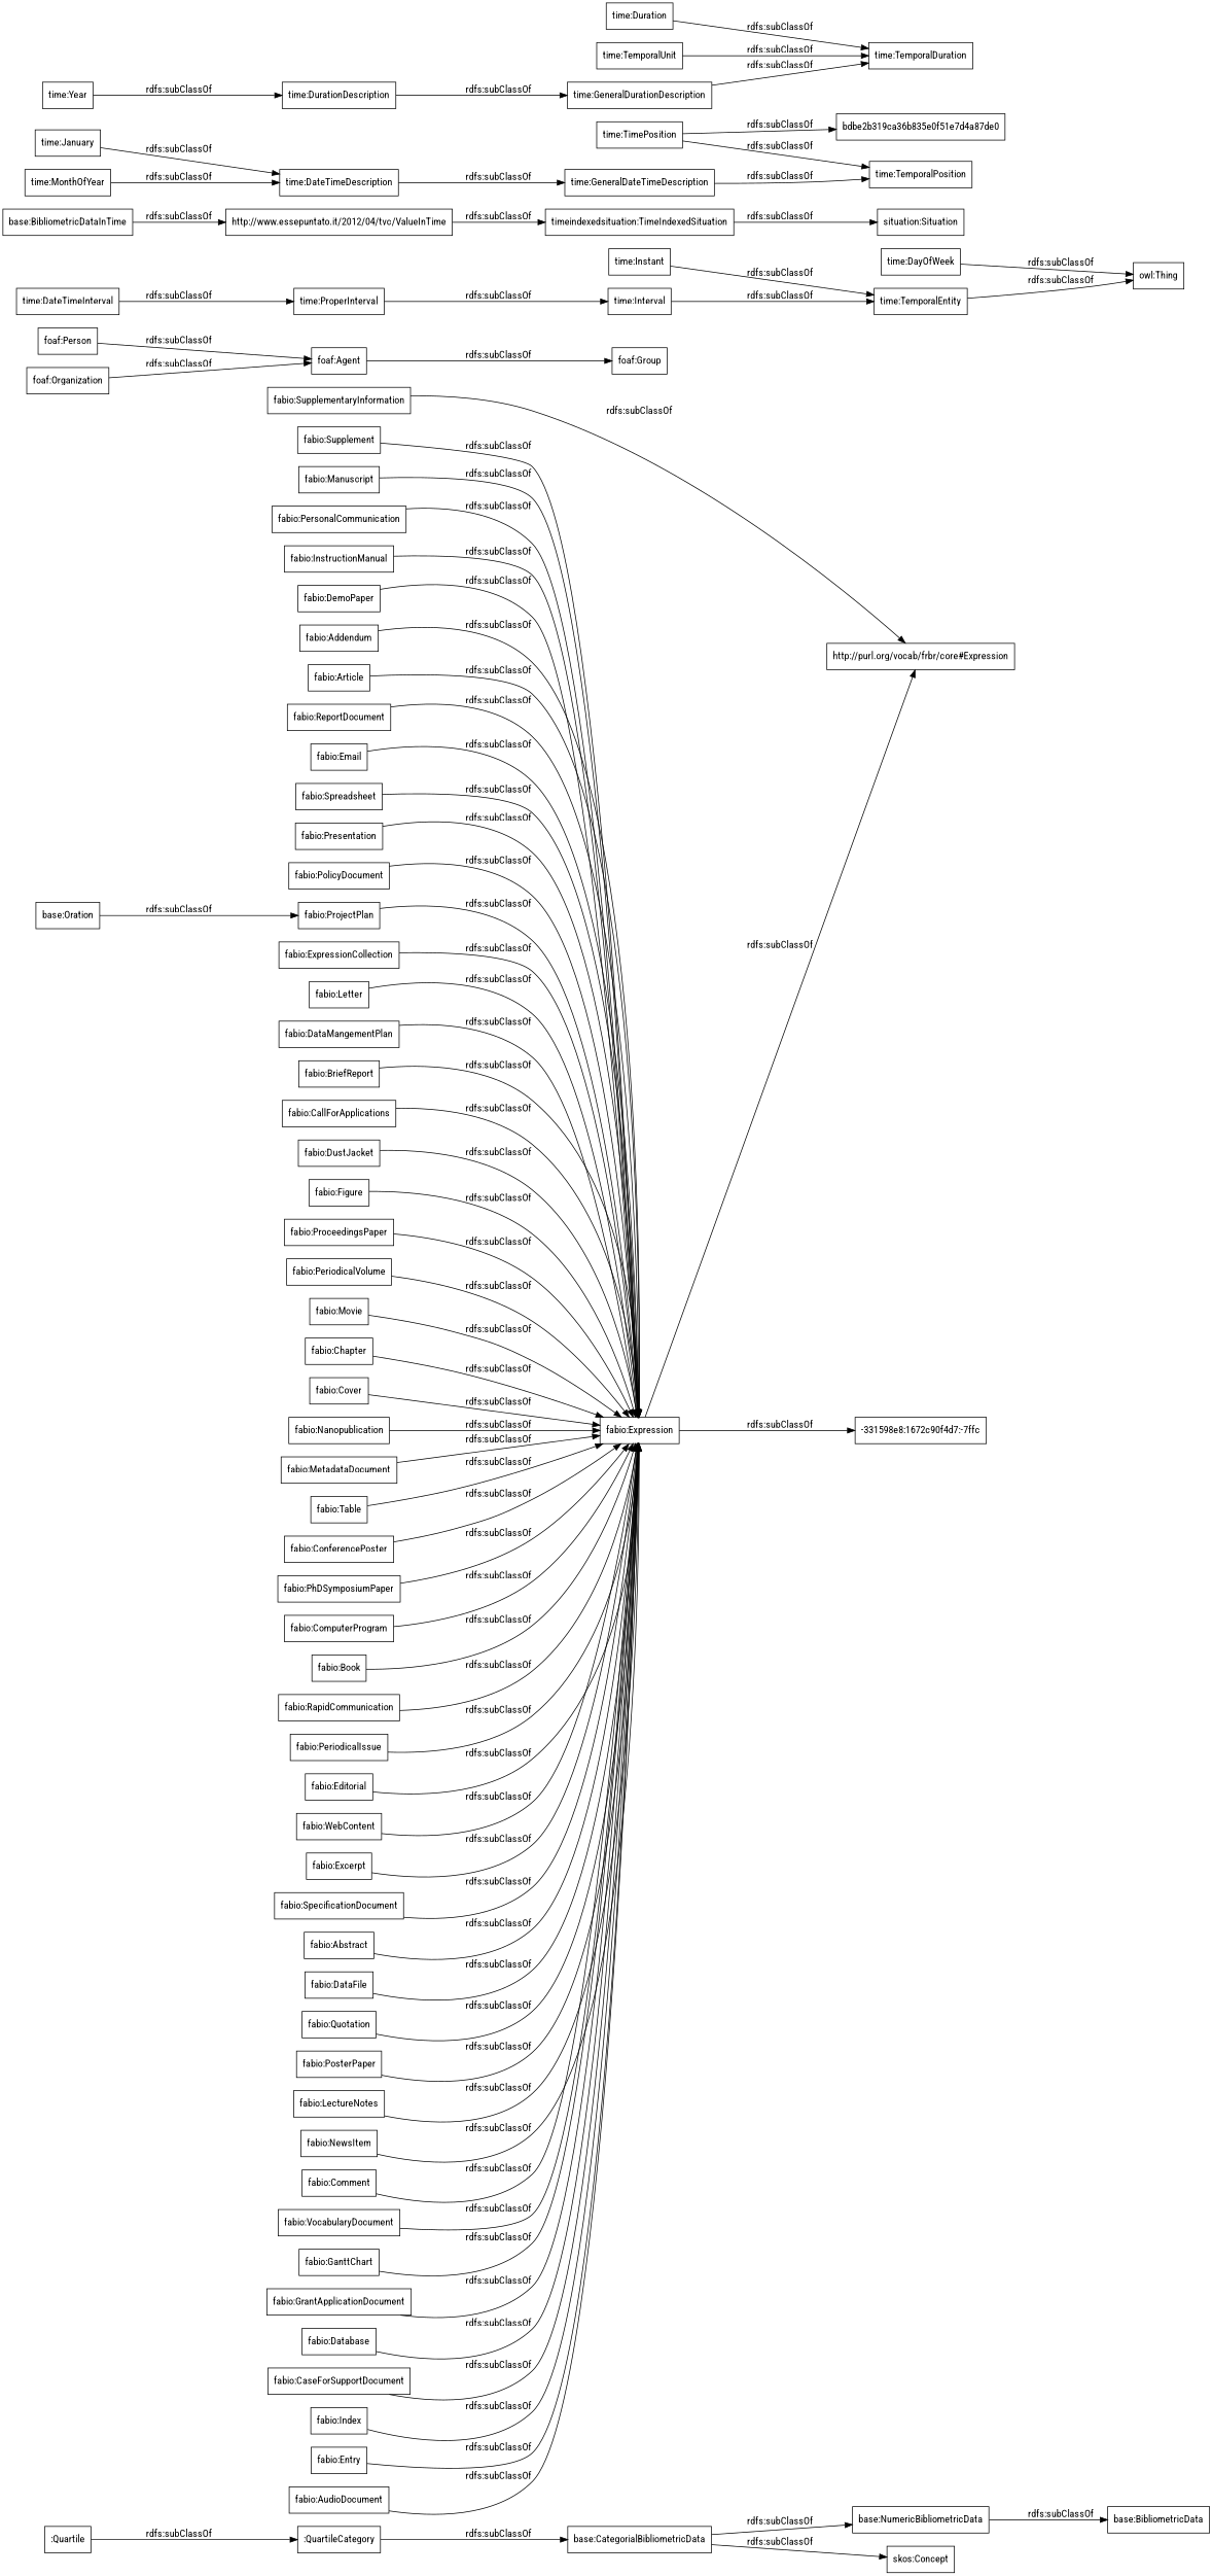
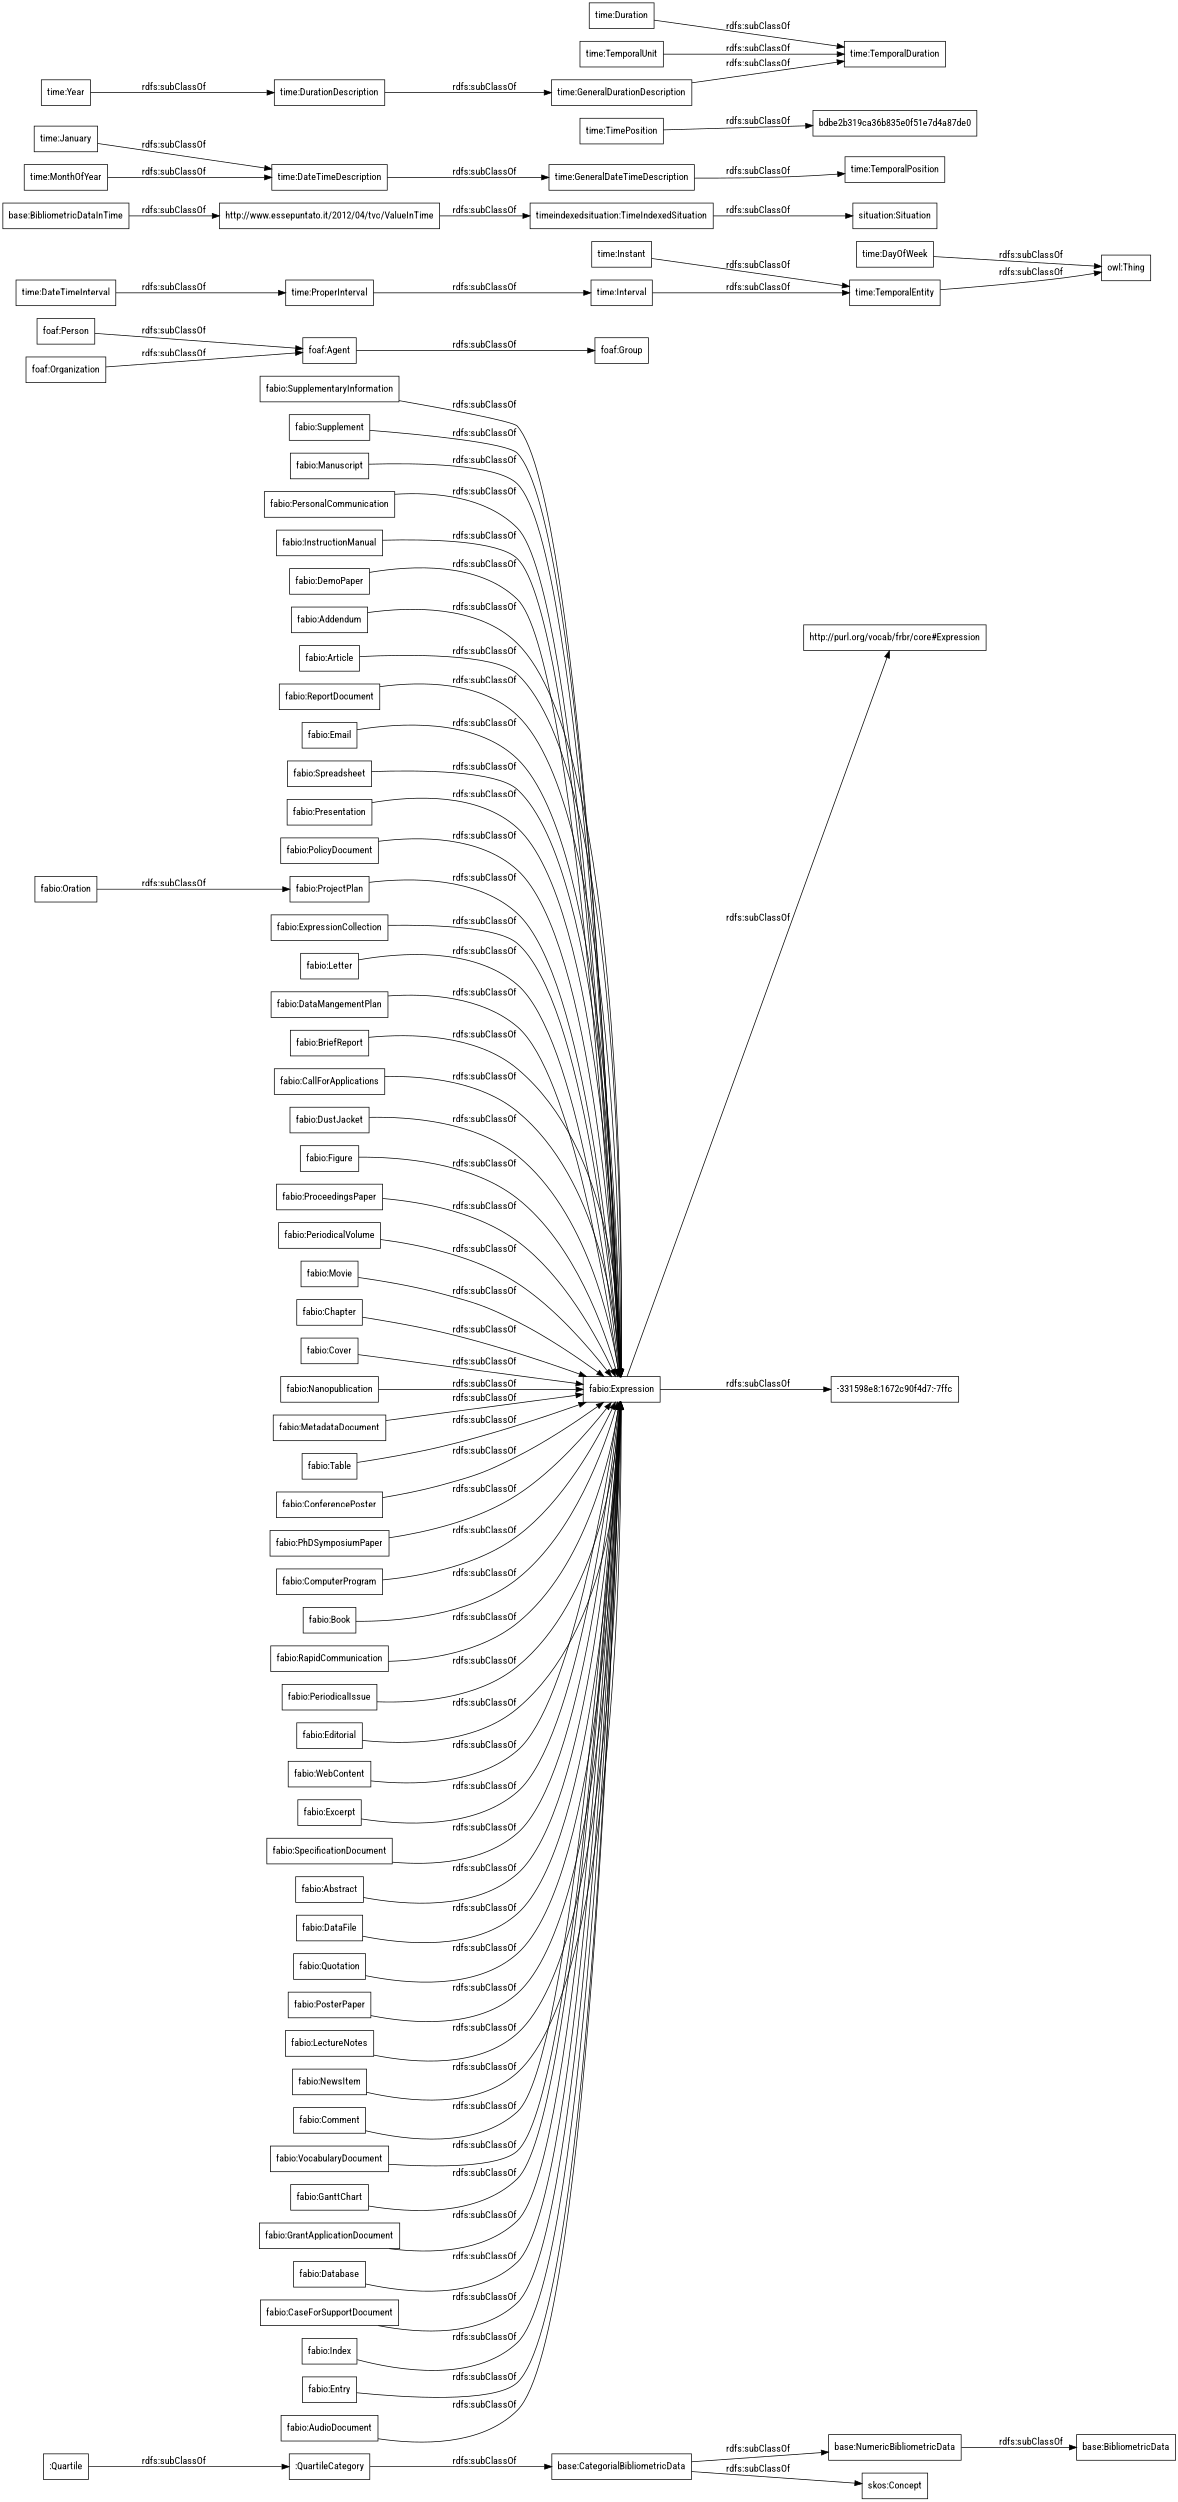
  digraph {
    fontname="Roboto Condensed"
    rankdir=LR
    node [color=black fontname="Roboto Condensed" shape=rectangle]
    edge [fontname="Roboto Condensed"]
    ":Quartile"
    ":QuartileCategory"
    "base:CategorialBibliometricData"
    "fabio:Supplement"
    "fabio:Expression"
    "http://purl.org/vocab/frbr/core#Expression"
    "-331598e8:1672c90f4d7:-7ffc"
    "fabio:PersonalCommunication"
    "fabio:InstructionManual"
    "fabio:DemoPaper"
    "fabio:Addendum"
    "fabio:SupplementaryInformation"
    "fabio:Article"
    "fabio:ReportDocument"
    "fabio:Email"
    "fabio:Spreadsheet"
    "fabio:Presentation"
    "fabio:PolicyDocument"
-   "fabio:Oration" [label="base:Oration"]
+   "fabio:Oration"
    "fabio:ProjectPlan"
    "foaf:Agent"
    "foaf:Group"
    "fabio:ExpressionCollection"
    "fabio:Letter"
    "fabio:DataMangementPlan"
    "fabio:BriefReport"
    "fabio:CallForApplications"
    "fabio:DustJacket"
    "foaf:Person"
    "fabio:Figure"
    "fabio:ProceedingsPaper"
    "fabio:PeriodicalVolume"
    "fabio:Movie"
    "fabio:Chapter"
    "fabio:Cover"
    "fabio:Nanopublication"
    "fabio:MetadataDocument"
    "fabio:Table"
    "fabio:ConferencePoster"
    "fabio:PhDSymposiumPaper"
    "base:NumericBibliometricData"
    "skos:Concept"
    "fabio:ComputerProgram"
    "foaf:Organization"
    "fabio:Book"
    "fabio:RapidCommunication"
    "fabio:PeriodicalIssue"
    "fabio:Editorial"
    "fabio:WebContent"
    "fabio:Excerpt"
    "fabio:SpecificationDocument"
    "fabio:Abstract"
    "fabio:DataFile"
    "fabio:Quotation"
    "fabio:PosterPaper"
    "fabio:LectureNotes"
    "fabio:NewsItem"
    "fabio:Comment"
    "fabio:VocabularyDocument"
    "fabio:GanttChart"
    "fabio:GrantApplicationDocument"
    "fabio:Database"
    "fabio:CaseForSupportDocument"
    "fabio:Index"
    "fabio:Entry"
    "fabio:AudioDocument"
    "fabio:Manuscript"
    "base:BibliometricData"
    "time:Interval"
    "time:TemporalEntity"
    "owl:Thing"
    "http://www.essepuntato.it/2012/04/tvc/ValueInTime"
    "timeindexedsituation:TimeIndexedSituation"
    "situation:Situation"
    "base:BibliometricDataInTime"
    "time:GeneralDateTimeDescription"
    "time:TemporalPosition"
    "time:DateTimeInterval"
    "time:ProperInterval"
    "time:DurationDescription"
    "time:GeneralDurationDescription"
    "time:TemporalDuration"
    "time:Duration"
    "time:January"
    "time:DateTimeDescription"
    "time:TimePosition"
    bdbe2b319ca36b835e0f51e7d4a87de0
    "time:Year"
    "time:MonthOfYear"
    "time:TemporalUnit"
    "time:Instant"
    "time:DayOfWeek"
    ":Quartile" -> ":QuartileCategory" [label="rdfs:subClassOf"]
    ":QuartileCategory" -> "base:CategorialBibliometricData" [label="rdfs:subClassOf"]
    "base:CategorialBibliometricData" -> "base:NumericBibliometricData" [label="rdfs:subClassOf"]
    "base:CategorialBibliometricData" -> "skos:Concept" [label="rdfs:subClassOf"]
    "fabio:Supplement" -> "fabio:Expression" [label="rdfs:subClassOf"]
    "fabio:Expression" -> "http://purl.org/vocab/frbr/core#Expression" [label="rdfs:subClassOf"]
    "fabio:Expression" -> "-331598e8:1672c90f4d7:-7ffc" [label="rdfs:subClassOf"]
    "fabio:PersonalCommunication" -> "fabio:Expression" [label="rdfs:subClassOf"]
    "fabio:InstructionManual" -> "fabio:Expression" [label="rdfs:subClassOf"]
    "fabio:DemoPaper" -> "fabio:Expression" [label="rdfs:subClassOf"]
    "fabio:Addendum" -> "fabio:Expression" [label="rdfs:subClassOf"]
-   "fabio:SupplementaryInformation" -> "http://purl.org/vocab/frbr/core#Expression" [label="rdfs:subClassOf"]
+   "fabio:SupplementaryInformation" -> "fabio:Expression" [label="rdfs:subClassOf"]
    "fabio:Article" -> "fabio:Expression" [label="rdfs:subClassOf"]
    "fabio:ReportDocument" -> "fabio:Expression" [label="rdfs:subClassOf"]
    "fabio:Email" -> "fabio:Expression" [label="rdfs:subClassOf"]
    "fabio:Spreadsheet" -> "fabio:Expression" [label="rdfs:subClassOf"]
    "fabio:Presentation" -> "fabio:Expression" [label="rdfs:subClassOf"]
    "fabio:PolicyDocument" -> "fabio:Expression" [label="rdfs:subClassOf"]
    "fabio:Oration" -> "fabio:ProjectPlan" [label="rdfs:subClassOf"]
    "fabio:ProjectPlan" -> "fabio:Expression" [label="rdfs:subClassOf"]
    "foaf:Agent" -> "foaf:Group" [label="rdfs:subClassOf"]
    "fabio:ExpressionCollection" -> "fabio:Expression" [label="rdfs:subClassOf"]
    "fabio:Letter" -> "fabio:Expression" [label="rdfs:subClassOf"]
    "fabio:DataMangementPlan" -> "fabio:Expression" [label="rdfs:subClassOf"]
    "fabio:BriefReport" -> "fabio:Expression" [label="rdfs:subClassOf"]
    "fabio:CallForApplications" -> "fabio:Expression" [label="rdfs:subClassOf"]
    "fabio:DustJacket" -> "fabio:Expression" [label="rdfs:subClassOf"]
    "foaf:Person" -> "foaf:Agent" [label="rdfs:subClassOf"]
    "fabio:Figure" -> "fabio:Expression" [label="rdfs:subClassOf"]
    "fabio:ProceedingsPaper" -> "fabio:Expression" [label="rdfs:subClassOf"]
    "fabio:PeriodicalVolume" -> "fabio:Expression" [label="rdfs:subClassOf"]
    "fabio:Movie" -> "fabio:Expression" [label="rdfs:subClassOf"]
    "fabio:Chapter" -> "fabio:Expression" [label="rdfs:subClassOf"]
    "fabio:Cover" -> "fabio:Expression" [label="rdfs:subClassOf"]
    "fabio:Nanopublication" -> "fabio:Expression" [label="rdfs:subClassOf"]
    "fabio:MetadataDocument" -> "fabio:Expression" [label="rdfs:subClassOf"]
    "fabio:Table" -> "fabio:Expression" [label="rdfs:subClassOf"]
    "fabio:ConferencePoster" -> "fabio:Expression" [label="rdfs:subClassOf"]
    "fabio:PhDSymposiumPaper" -> "fabio:Expression" [label="rdfs:subClassOf"]
    "base:NumericBibliometricData" -> "base:BibliometricData" [label="rdfs:subClassOf"]
    "fabio:ComputerProgram" -> "fabio:Expression" [label="rdfs:subClassOf"]
    "foaf:Organization" -> "foaf:Agent" [label="rdfs:subClassOf"]
    "fabio:Book" -> "fabio:Expression" [label="rdfs:subClassOf"]
    "fabio:RapidCommunication" -> "fabio:Expression" [label="rdfs:subClassOf"]
    "fabio:PeriodicalIssue" -> "fabio:Expression" [label="rdfs:subClassOf"]
    "fabio:Editorial" -> "fabio:Expression" [label="rdfs:subClassOf"]
    "fabio:WebContent" -> "fabio:Expression" [label="rdfs:subClassOf"]
    "fabio:Excerpt" -> "fabio:Expression" [label="rdfs:subClassOf"]
    "fabio:SpecificationDocument" -> "fabio:Expression" [label="rdfs:subClassOf"]
    "fabio:Abstract" -> "fabio:Expression" [label="rdfs:subClassOf"]
    "fabio:DataFile" -> "fabio:Expression" [label="rdfs:subClassOf"]
    "fabio:Quotation" -> "fabio:Expression" [label="rdfs:subClassOf"]
    "fabio:PosterPaper" -> "fabio:Expression" [label="rdfs:subClassOf"]
    "fabio:LectureNotes" -> "fabio:Expression" [label="rdfs:subClassOf"]
    "fabio:NewsItem" -> "fabio:Expression" [label="rdfs:subClassOf"]
    "fabio:Comment" -> "fabio:Expression" [label="rdfs:subClassOf"]
    "fabio:VocabularyDocument" -> "fabio:Expression" [label="rdfs:subClassOf"]
    "fabio:GanttChart" -> "fabio:Expression" [label="rdfs:subClassOf"]
    "fabio:GrantApplicationDocument" -> "fabio:Expression" [label="rdfs:subClassOf"]
    "fabio:Database" -> "fabio:Expression" [label="rdfs:subClassOf"]
    "fabio:CaseForSupportDocument" -> "fabio:Expression" [label="rdfs:subClassOf"]
    "fabio:Index" -> "fabio:Expression" [label="rdfs:subClassOf"]
    "fabio:Entry" -> "fabio:Expression" [label="rdfs:subClassOf"]
    "fabio:AudioDocument" -> "fabio:Expression" [label="rdfs:subClassOf"]
    "fabio:Manuscript" -> "fabio:Expression" [label="rdfs:subClassOf"]
    "time:Interval" -> "time:TemporalEntity" [label="rdfs:subClassOf"]
    "time:TemporalEntity" -> "owl:Thing" [label="rdfs:subClassOf"]
    "http://www.essepuntato.it/2012/04/tvc/ValueInTime" -> "timeindexedsituation:TimeIndexedSituation" [label="rdfs:subClassOf"]
    "timeindexedsituation:TimeIndexedSituation" -> "situation:Situation" [label="rdfs:subClassOf"]
    "base:BibliometricDataInTime" -> "http://www.essepuntato.it/2012/04/tvc/ValueInTime" [label="rdfs:subClassOf"]
    "time:GeneralDateTimeDescription" -> "time:TemporalPosition" [label="rdfs:subClassOf"]
    "time:DateTimeInterval" -> "time:ProperInterval" [label="rdfs:subClassOf"]
    "time:ProperInterval" -> "time:Interval" [label="rdfs:subClassOf"]
    "time:DurationDescription" -> "time:GeneralDurationDescription" [label="rdfs:subClassOf"]
    "time:GeneralDurationDescription" -> "time:TemporalDuration" [label="rdfs:subClassOf"]
    "time:Duration" -> "time:TemporalDuration" [label="rdfs:subClassOf"]
    "time:January" -> "time:DateTimeDescription" [label="rdfs:subClassOf"]
    "time:DateTimeDescription" -> "time:GeneralDateTimeDescription" [label="rdfs:subClassOf"]
-   "time:TimePosition" -> "time:TemporalPosition" [label="rdfs:subClassOf"]
    "time:TimePosition" -> bdbe2b319ca36b835e0f51e7d4a87de0 [label="rdfs:subClassOf"]
    "time:Year" -> "time:DurationDescription" [label="rdfs:subClassOf"]
    "time:MonthOfYear" -> "time:DateTimeDescription" [label="rdfs:subClassOf"]
    "time:TemporalUnit" -> "time:TemporalDuration" [label="rdfs:subClassOf"]
    "time:Instant" -> "time:TemporalEntity" [label="rdfs:subClassOf"]
    "time:DayOfWeek" -> "owl:Thing" [label="rdfs:subClassOf"]
  }
